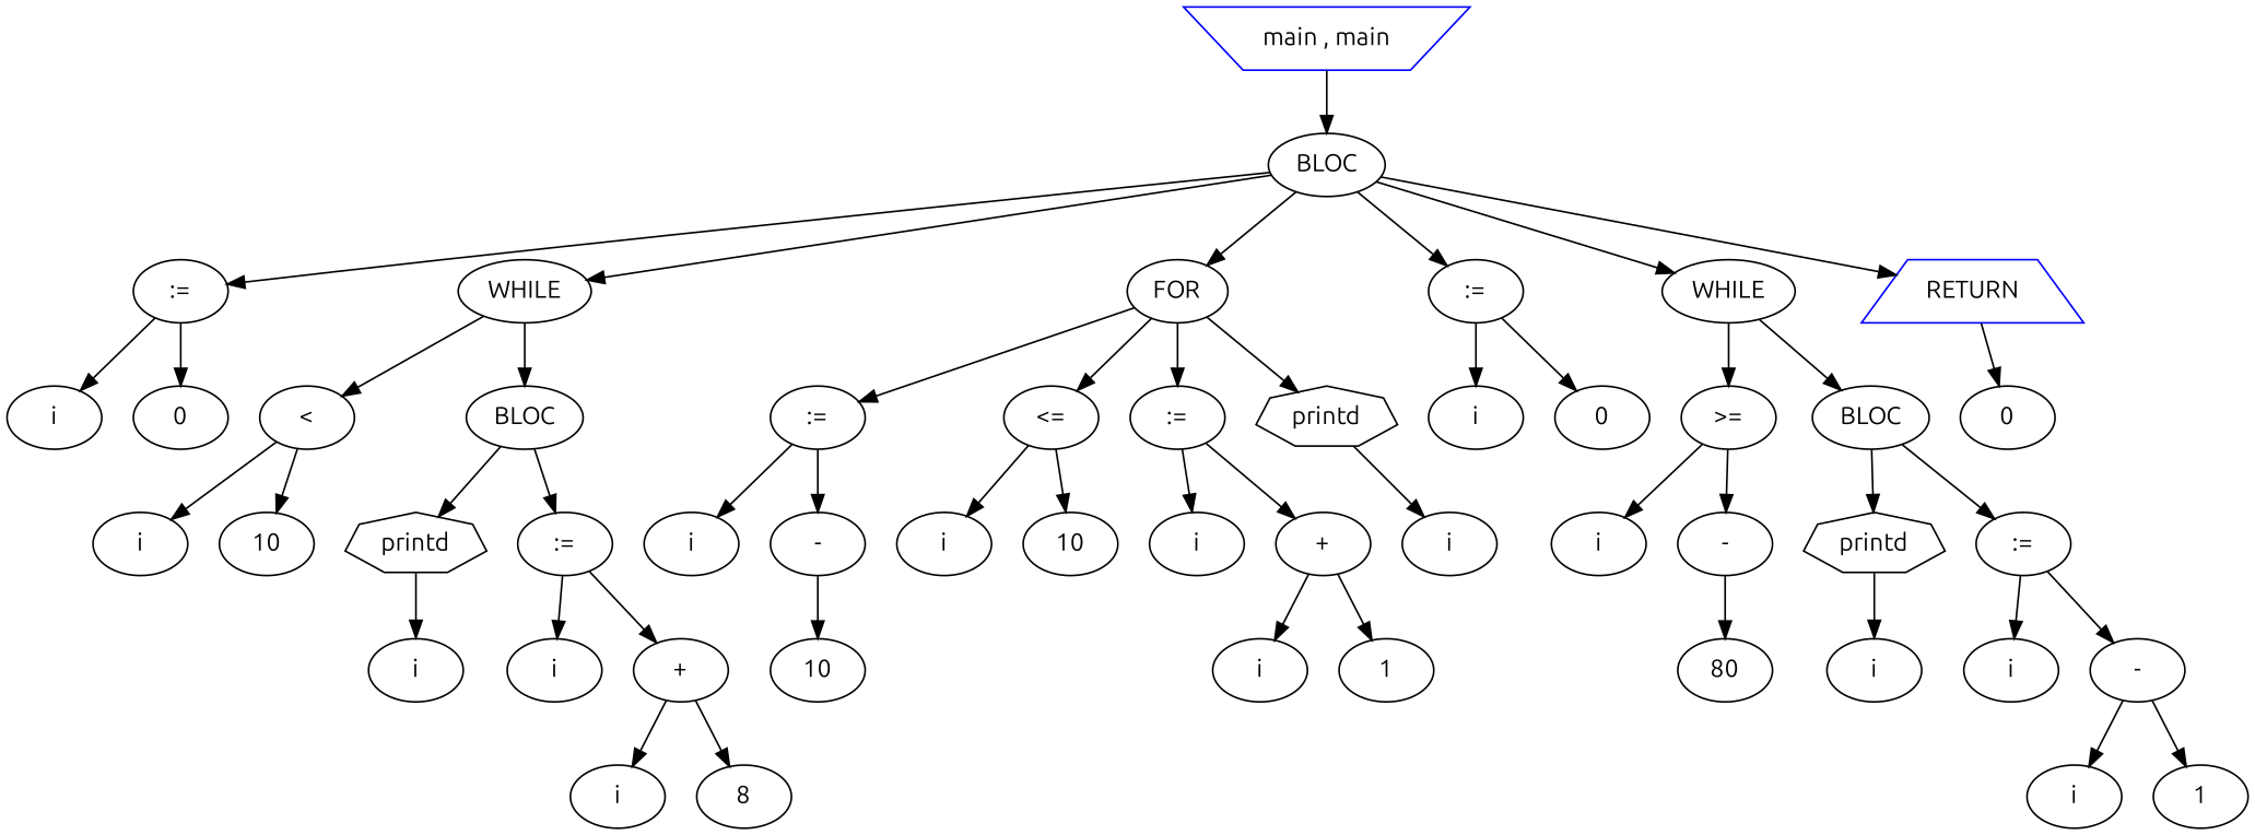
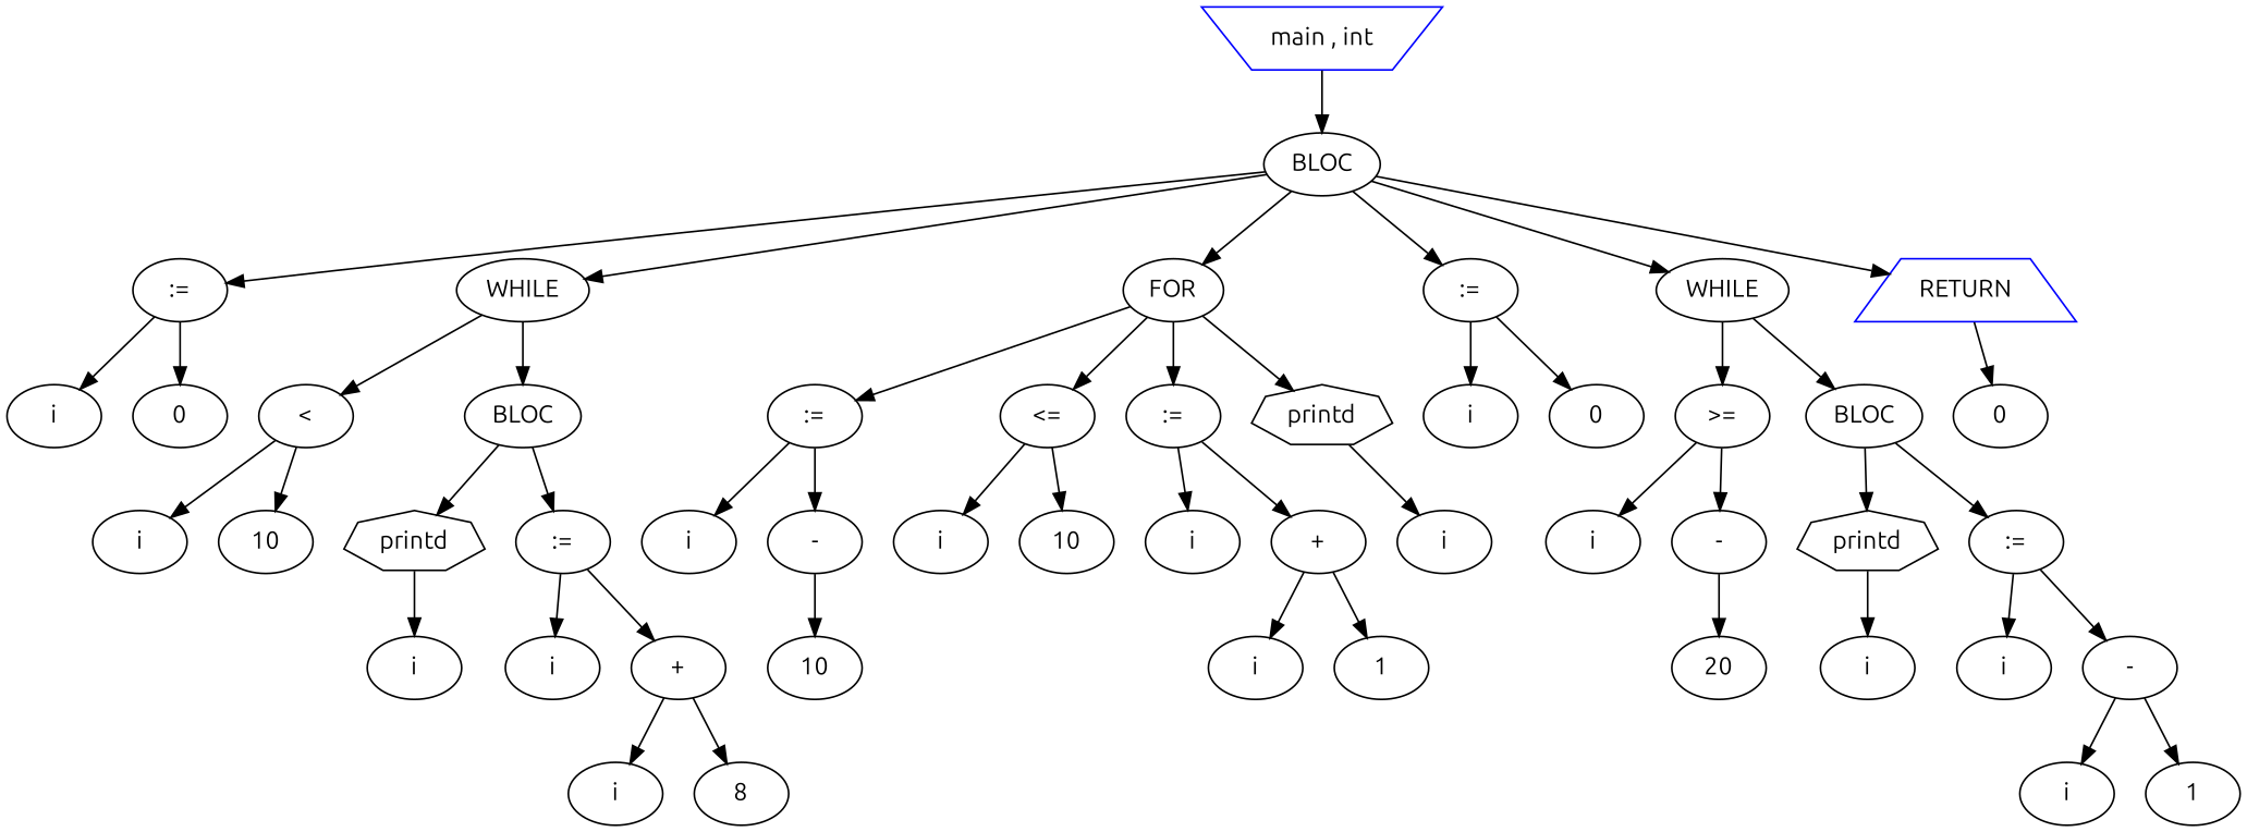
  digraph {
    fontname=Ubuntu
    node [fontname=Ubuntu]
    edge [fontname=Ubuntu]
-   n1 [color=blue label="main , main" shape=invtrapezium]
+   n1 [color=blue label="main , int" shape=invtrapezium]
    n2 [label=BLOC]
    n3 [label=":="]
    n4 [label=WHILE]
    n5 [label=FOR]
    n6 [label=":="]
    n7 [label=WHILE]
    n8 [color=blue label=RETURN shape=trapezium]
    n9 [label=i]
    n10 [label=0]
    n11 [label="<"]
    n12 [label=BLOC]
    n13 [label=":="]
    n14 [label="<="]
    n15 [label=":="]
    n16 [label=printd shape=septagon]
    n17 [label=i]
    n18 [label=0]
    n19 [label=">="]
    n20 [label=BLOC]
    n21 [label=0]
    n22 [label=i]
    n23 [label=10]
    n24 [label=printd shape=septagon]
    n25 [label=":="]
    n26 [label=i]
    n27 [label=i]
    n28 [label="+"]
    n29 [label=i]
    n30 [label=8]
    n31 [label=i]
    n32 [label="-"]
    n33 [label=i]
    n34 [label=10]
    n35 [label=i]
    n36 [label="+"]
    n37 [label=i]
    n38 [label=10]
    n39 [label=i]
    n40 [label=1]
    n41 [label=i]
    n42 [label="-"]
    n43 [label=printd shape=septagon]
    n44 [label=":="]
-   n45 [label=80]
+   n45 [label=20]
    n46 [label=i]
    n47 [label=i]
    n48 [label="-"]
    n49 [label=i]
    n50 [label=1]
    n1 -> n2
    n2 -> n3
    n2 -> n4
    n2 -> n5
    n2 -> n6
    n2 -> n7
    n2 -> n8
    n3 -> n9
    n3 -> n10
    n4 -> n11
    n4 -> n12
    n5 -> n13
    n5 -> n14
    n5 -> n15
    n5 -> n16
    n6 -> n17
    n6 -> n18
    n7 -> n19
    n7 -> n20
    n8 -> n21
    n11 -> n22
    n11 -> n23
    n12 -> n24
    n12 -> n25
    n13 -> n31
    n13 -> n32
    n14 -> n33
    n14 -> n34
    n15 -> n35
    n15 -> n36
    n16 -> n37
    n19 -> n41
    n19 -> n42
    n20 -> n43
    n20 -> n44
    n24 -> n26
    n25 -> n27
    n25 -> n28
    n28 -> n29
    n28 -> n30
    n32 -> n38
    n36 -> n39
    n36 -> n40
    n42 -> n45
    n43 -> n46
    n44 -> n47
    n44 -> n48
    n48 -> n49
    n48 -> n50
  }
